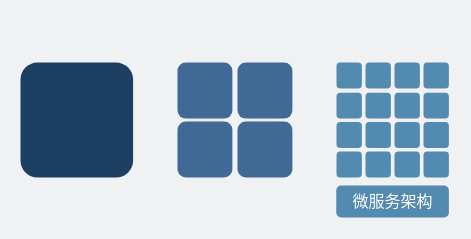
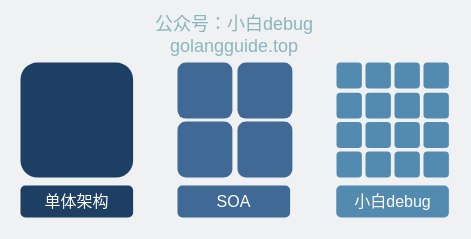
  <mxCell id="0" />
  <mxCell id="1" parent="0" />
  <mxCell id="2" value="" style="rounded=1;whiteSpace=wrap;html=1;fillColor=#1d3f64;strokeColor=none;" vertex="1" parent="1"><mxGeometry x="20" y="62.1" width="112.6" height="114.9" as="geometry" /></mxCell>
  <mxCell id="3" value="" style="rounded=1;whiteSpace=wrap;html=1;fillColor=#416996;strokeColor=none;" vertex="1" parent="1"><mxGeometry x="177" y="62.1" width="54.88" height="56" as="geometry" /></mxCell>
  <mxCell id="4" value="" style="rounded=1;whiteSpace=wrap;html=1;fillColor=#416996;strokeColor=none;" vertex="1" parent="1"><mxGeometry x="237" y="62.1" width="54.88" height="56" as="geometry" /></mxCell>
  <mxCell id="5" value="" style="rounded=1;whiteSpace=wrap;html=1;fillColor=#416996;strokeColor=none;" vertex="1" parent="1"><mxGeometry x="177" y="121" width="54.88" height="56" as="geometry" /></mxCell>
  <mxCell id="6" value="" style="rounded=1;whiteSpace=wrap;html=1;fillColor=#416996;strokeColor=none;" vertex="1" parent="1"><mxGeometry x="237" y="121" width="54.88" height="56" as="geometry" /></mxCell>
  <mxCell id="7" value="" style="rounded=1;whiteSpace=wrap;html=1;fillColor=#538aaf;strokeColor=none;" vertex="1" parent="1"><mxGeometry x="336" y="62.1" width="25.38" height="25.9" as="geometry" /></mxCell>
  <mxCell id="8" value="" style="rounded=1;whiteSpace=wrap;html=1;fillColor=#538aaf;strokeColor=none;" vertex="1" parent="1"><mxGeometry x="365" y="62.1" width="25.38" height="25.9" as="geometry" /></mxCell>
  <mxCell id="9" value="" style="rounded=1;whiteSpace=wrap;html=1;fillColor=#538aaf;strokeColor=none;" vertex="1" parent="1"><mxGeometry x="394" y="62.1" width="25.38" height="25.9" as="geometry" /></mxCell>
  <mxCell id="10" value="" style="rounded=1;whiteSpace=wrap;html=1;fillColor=#538aaf;strokeColor=none;" vertex="1" parent="1"><mxGeometry x="423" y="62.1" width="25.38" height="25.9" as="geometry" /></mxCell>
  <mxCell id="11" value="" style="rounded=1;whiteSpace=wrap;html=1;fillColor=#538aaf;strokeColor=none;" vertex="1" parent="1"><mxGeometry x="336" y="92.2" width="25.38" height="25.9" as="geometry" /></mxCell>
  <mxCell id="12" value="" style="rounded=1;whiteSpace=wrap;html=1;fillColor=#538aaf;strokeColor=none;" vertex="1" parent="1"><mxGeometry x="365" y="92.2" width="25.38" height="25.9" as="geometry" /></mxCell>
  <mxCell id="13" value="" style="rounded=1;whiteSpace=wrap;html=1;fillColor=#538aaf;strokeColor=none;" vertex="1" parent="1"><mxGeometry x="394" y="92.2" width="25.38" height="25.9" as="geometry" /></mxCell>
  <mxCell id="14" value="" style="rounded=1;whiteSpace=wrap;html=1;fillColor=#538aaf;strokeColor=none;" vertex="1" parent="1"><mxGeometry x="423" y="92.2" width="25.38" height="25.9" as="geometry" /></mxCell>
  <mxCell id="15" value="" style="rounded=1;whiteSpace=wrap;html=1;fillColor=#538aaf;strokeColor=none;" vertex="1" parent="1"><mxGeometry x="336" y="121.55" width="25.38" height="25.9" as="geometry" /></mxCell>
  <mxCell id="16" value="" style="rounded=1;whiteSpace=wrap;html=1;fillColor=#538aaf;strokeColor=none;" vertex="1" parent="1"><mxGeometry x="365" y="121.55" width="25.38" height="25.9" as="geometry" /></mxCell>
  <mxCell id="17" value="" style="rounded=1;whiteSpace=wrap;html=1;fillColor=#538aaf;strokeColor=none;" vertex="1" parent="1"><mxGeometry x="394" y="121.55" width="25.38" height="25.9" as="geometry" /></mxCell>
  <mxCell id="18" value="" style="rounded=1;whiteSpace=wrap;html=1;fillColor=#538aaf;strokeColor=none;" vertex="1" parent="1"><mxGeometry x="423" y="121.55" width="25.38" height="25.9" as="geometry" /></mxCell>
  <mxCell id="19" value="" style="rounded=1;whiteSpace=wrap;html=1;fillColor=#538aaf;strokeColor=none;" vertex="1" parent="1"><mxGeometry x="336" y="151.1" width="25.38" height="25.9" as="geometry" /></mxCell>
  <mxCell id="20" value="" style="rounded=1;whiteSpace=wrap;html=1;fillColor=#538aaf;strokeColor=none;" vertex="1" parent="1"><mxGeometry x="365" y="151.1" width="25.38" height="25.9" as="geometry" /></mxCell>
  <mxCell id="21" value="" style="rounded=1;whiteSpace=wrap;html=1;fillColor=#538aaf;strokeColor=none;" vertex="1" parent="1"><mxGeometry x="394" y="151.1" width="25.38" height="25.9" as="geometry" /></mxCell>
  <mxCell id="22" value="" style="rounded=1;whiteSpace=wrap;html=1;fillColor=#538aaf;strokeColor=none;" vertex="1" parent="1"><mxGeometry x="423" y="151.1" width="25.38" height="25.9" as="geometry" /></mxCell>
- <mxCell id="25" value="&lt;span style=&quot;color: rgb(255, 255, 255); font-size: 16px;&quot;&gt;微服务架构&lt;/span&gt;" style="rounded=1;whiteSpace=wrap;html=1;strokeColor=none;fillColor=#538AAF;" vertex="1" parent="1"><mxGeometry x="335.78" y="185" width="112.6" height="32" as="geometry" /></mxCell>
+ <mxCell id="23" value="&lt;font style=&quot;font-size: 16px;&quot; color=&quot;#ffffff&quot;&gt;单体架构&lt;/font&gt;" style="rounded=1;whiteSpace=wrap;html=1;strokeColor=none;fillColor=#1d3f64;" vertex="1" parent="1"><mxGeometry x="20" y="185" width="112.6" height="32" as="geometry" /></mxCell>
+ <mxCell id="24" value="&lt;font color=&quot;#ffffff&quot;&gt;&lt;span style=&quot;font-size: 16px;&quot;&gt;SOA&lt;/span&gt;&lt;/font&gt;" style="rounded=1;whiteSpace=wrap;html=1;strokeColor=none;fillColor=#416996;" vertex="1" parent="1"><mxGeometry x="177" y="185" width="112.6" height="32" as="geometry" /></mxCell>
+ <mxCell id="25" value="&lt;span style=&quot;color: rgb(255, 255, 255); font-size: 16px;&quot;&gt;小白debug&lt;/span&gt;" style="rounded=1;whiteSpace=wrap;html=1;strokeColor=none;fillColor=#538AAF;" vertex="1" parent="1"><mxGeometry x="335.78" y="185" width="112.6" height="32" as="geometry" /></mxCell>
+ <mxCell id="26" value="&lt;font color=&quot;#4a909b&quot; style=&quot;font-size: 18px;&quot;&gt;公众号：小白debug&lt;/font&gt;&lt;div style=&quot;font-size: 18px;&quot;&gt;&lt;font color=&quot;#4a909b&quot; style=&quot;font-size: 18px;&quot;&gt;golangguide.top&lt;/font&gt;&lt;/div&gt;" style="text;html=1;strokeColor=none;fillColor=none;align=center;verticalAlign=middle;whiteSpace=wrap;rounded=0;fontSize=16;textOpacity=60;" vertex="1" parent="1"><mxGeometry x="93" y="20" width="282" height="30" as="geometry" /></mxCell>
